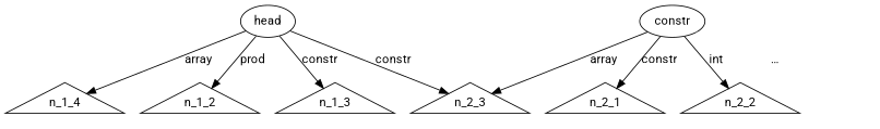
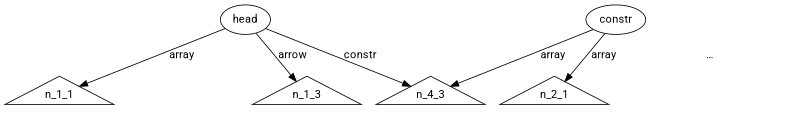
  digraph {
    fontname=Roboto
    node [fontname=Roboto shape=triangle]
    edge [fontname=Roboto]
    n1 [label=head shape=""]
-   n_1_1 [label=n_1_4]
-   n_1_2
+   n_1_1
    n_1_3
-   n_2_3
+   n_2_3 [label=n_4_3]
    n6 [label=constr shape=""]
    n_2_1
-   n_2_2
    n_2_4 [style=invisible shape=""]
    n1 -> n_1_1 [label=array]
-   n1 -> n_1_2 [label=prod]
-   n1 -> n_1_3 [label=constr]
+   n1 -> n_1_3 [label=arrow]
    n1 -> n_2_3 [label=constr]
    n6 -> n_2_3 [label=array]
-   n6 -> n_2_1 [label=constr]
-   n6 -> n_2_2 [label=int]
+   n6 -> n_2_1 [label=array]
    n6 -> n_2_4 [arrowhead=none color=white label="…"]
  }
